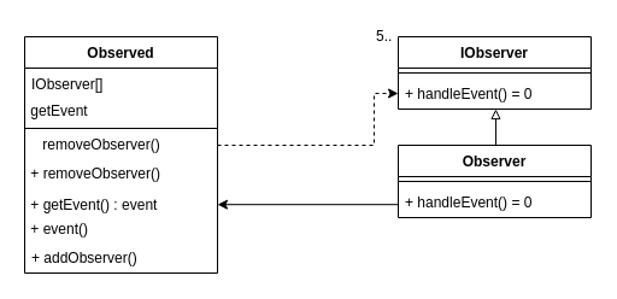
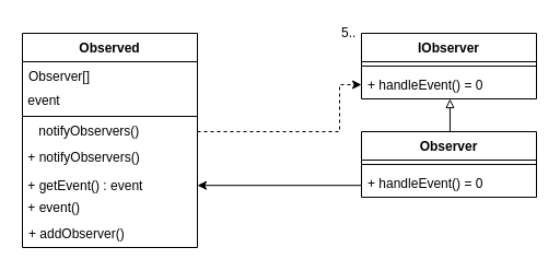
  <mxCell id="0" />
  <mxCell id="1" parent="0" />
  <mxCell id="2" value="Observed" style="swimlane;fontStyle=1;align=center;verticalAlign=top;childLayout=stackLayout;horizontal=1;startSize=26;horizontalStack=0;resizeParent=1;resizeParentMax=0;resizeLast=0;collapsible=1;marginBottom=0;" vertex="1" parent="1"><mxGeometry x="20" y="30" width="160" height="196" as="geometry" /></mxCell>
- <mxCell id="3" value="IObserver[]" style="text;strokeColor=none;fillColor=none;align=left;verticalAlign=top;spacingLeft=4;spacingRight=4;overflow=hidden;rotatable=0;points=[[0,0.5],[1,0.5]];portConstraint=eastwest;" vertex="1" parent="2"><mxGeometry y="26" width="160" height="26" as="geometry" /></mxCell>
- <mxCell id="4" value="&amp;nbsp;getEvent" style="text;html=1;resizable=0;points=[];autosize=1;align=left;verticalAlign=top;spacingTop=-4;" vertex="1" parent="2"><mxGeometry y="52" width="160" height="20" as="geometry" /></mxCell>
+ <mxCell id="3" value="Observer[]" style="text;strokeColor=none;fillColor=none;align=left;verticalAlign=top;spacingLeft=4;spacingRight=4;overflow=hidden;rotatable=0;points=[[0,0.5],[1,0.5]];portConstraint=eastwest;" vertex="1" parent="2"><mxGeometry y="26" width="160" height="26" as="geometry" /></mxCell>
+ <mxCell id="4" value="&amp;nbsp;event" style="text;html=1;resizable=0;points=[];autosize=1;align=left;verticalAlign=top;spacingTop=-4;" vertex="1" parent="2"><mxGeometry y="52" width="160" height="20" as="geometry" /></mxCell>
  <mxCell id="5" value="" style="line;strokeWidth=1;fillColor=none;align=left;verticalAlign=middle;spacingTop=-1;spacingLeft=3;spacingRight=3;rotatable=0;labelPosition=right;points=[];portConstraint=eastwest;" vertex="1" parent="2"><mxGeometry y="72" width="160" height="8" as="geometry" /></mxCell>
- <mxCell id="6" value="&amp;nbsp;&amp;nbsp;&amp;nbsp; removeObserver()" style="text;html=1;resizable=0;points=[];autosize=1;align=left;verticalAlign=top;spacingTop=-4;" vertex="1" parent="2"><mxGeometry y="80" width="160" height="20" as="geometry" /></mxCell>
- <mxCell id="7" value="&amp;nbsp;+ removeObserver()" style="text;html=1;" vertex="1" parent="2"><mxGeometry y="100" width="160" height="30" as="geometry" /></mxCell>
+ <mxCell id="6" value="&amp;nbsp;&amp;nbsp;&amp;nbsp; notifyObservers()" style="text;html=1;resizable=0;points=[];autosize=1;align=left;verticalAlign=top;spacingTop=-4;" vertex="1" parent="2"><mxGeometry y="80" width="160" height="20" as="geometry" /></mxCell>
+ <mxCell id="7" value="&amp;nbsp;+ notifyObservers()" style="text;html=1;" vertex="1" parent="2"><mxGeometry y="100" width="160" height="30" as="geometry" /></mxCell>
  <mxCell id="8" value="&amp;nbsp;+ getEvent() : event" style="text;html=1;resizable=0;points=[];autosize=1;align=left;verticalAlign=top;spacingTop=-4;" vertex="1" parent="2"><mxGeometry y="130" width="160" height="20" as="geometry" /></mxCell>
  <mxCell id="9" value="&amp;nbsp;+ event()" style="text;html=1;resizable=0;points=[];autosize=1;align=left;verticalAlign=top;spacingTop=-4;" vertex="1" parent="2"><mxGeometry y="150" width="160" height="20" as="geometry" /></mxCell>
  <mxCell id="10" value="+ addObserver()" style="text;strokeColor=none;fillColor=none;align=left;verticalAlign=top;spacingLeft=4;spacingRight=4;overflow=hidden;rotatable=0;points=[[0,0.5],[1,0.5]];portConstraint=eastwest;" vertex="1" parent="2"><mxGeometry y="170" width="160" height="26" as="geometry" /></mxCell>
  <mxCell id="11" style="edgeStyle=orthogonalEdgeStyle;rounded=0;orthogonalLoop=1;jettySize=auto;html=1;endArrow=classic;endFill=1;dashed=0;exitX=0;exitY=0.25;exitDx=0;exitDy=0;entryX=1;entryY=0.46;entryDx=0;entryDy=0;entryPerimeter=0;" edge="1" parent="1" source="16" target="8"><mxGeometry relative="1" as="geometry"><mxPoint x="200" y="169" as="targetPoint" /><Array as="points"><mxPoint x="330" y="169" /></Array></mxGeometry></mxCell>
  <mxCell id="12" value="IObserver" style="swimlane;fontStyle=1;align=center;verticalAlign=top;childLayout=stackLayout;horizontal=1;startSize=26;horizontalStack=0;resizeParent=1;resizeParentMax=0;resizeLast=0;collapsible=1;marginBottom=0;" vertex="1" parent="1"><mxGeometry x="330" y="30" width="160" height="60" as="geometry" /></mxCell>
  <mxCell id="13" value="" style="line;strokeWidth=1;fillColor=none;align=left;verticalAlign=middle;spacingTop=-1;spacingLeft=3;spacingRight=3;rotatable=0;labelPosition=right;points=[];portConstraint=eastwest;" vertex="1" parent="12"><mxGeometry y="26" width="160" height="8" as="geometry" /></mxCell>
  <mxCell id="14" value="+ handleEvent() = 0" style="text;strokeColor=none;fillColor=none;align=left;verticalAlign=top;spacingLeft=4;spacingRight=4;overflow=hidden;rotatable=0;points=[[0,0.5],[1,0.5]];portConstraint=eastwest;" vertex="1" parent="12"><mxGeometry y="34" width="160" height="26" as="geometry" /></mxCell>
  <mxCell id="15" style="edgeStyle=orthogonalEdgeStyle;rounded=0;orthogonalLoop=1;jettySize=auto;html=1;entryX=0.506;entryY=1;entryDx=0;entryDy=0;entryPerimeter=0;endArrow=block;endFill=0;" edge="1" parent="1" source="16" target="14"><mxGeometry relative="1" as="geometry"><Array as="points"><mxPoint x="411" y="120" /><mxPoint x="411" y="120" /></Array></mxGeometry></mxCell>
  <mxCell id="16" value="Observer" style="swimlane;fontStyle=1;align=center;verticalAlign=top;childLayout=stackLayout;horizontal=1;startSize=26;horizontalStack=0;resizeParent=1;resizeParentMax=0;resizeLast=0;collapsible=1;marginBottom=0;" vertex="1" parent="1"><mxGeometry x="330" y="120" width="160" height="60" as="geometry" /></mxCell>
  <mxCell id="17" value="" style="line;strokeWidth=1;fillColor=none;align=left;verticalAlign=middle;spacingTop=-1;spacingLeft=3;spacingRight=3;rotatable=0;labelPosition=right;points=[];portConstraint=eastwest;" vertex="1" parent="16"><mxGeometry y="26" width="160" height="8" as="geometry" /></mxCell>
  <mxCell id="18" value="+ handleEvent() = 0" style="text;strokeColor=none;fillColor=none;align=left;verticalAlign=top;spacingLeft=4;spacingRight=4;overflow=hidden;rotatable=0;points=[[0,0.5],[1,0.5]];portConstraint=eastwest;" vertex="1" parent="16"><mxGeometry y="34" width="160" height="26" as="geometry" /></mxCell>
  <mxCell id="19" value="5.." style="text;html=1;resizable=0;points=[];autosize=1;align=left;verticalAlign=top;spacingTop=-4;" vertex="1" parent="1"><mxGeometry x="310" y="20" width="30" height="20" as="geometry" /></mxCell>
  <mxCell id="20" style="edgeStyle=orthogonalEdgeStyle;rounded=0;orthogonalLoop=1;jettySize=auto;html=1;entryX=0;entryY=0.5;entryDx=0;entryDy=0;dashed=1;endArrow=classic;endFill=1;" edge="1" parent="1" source="6" target="14"><mxGeometry relative="1" as="geometry"><Array as="points"><mxPoint x="310" y="120" /><mxPoint x="310" y="77" /></Array></mxGeometry></mxCell>
